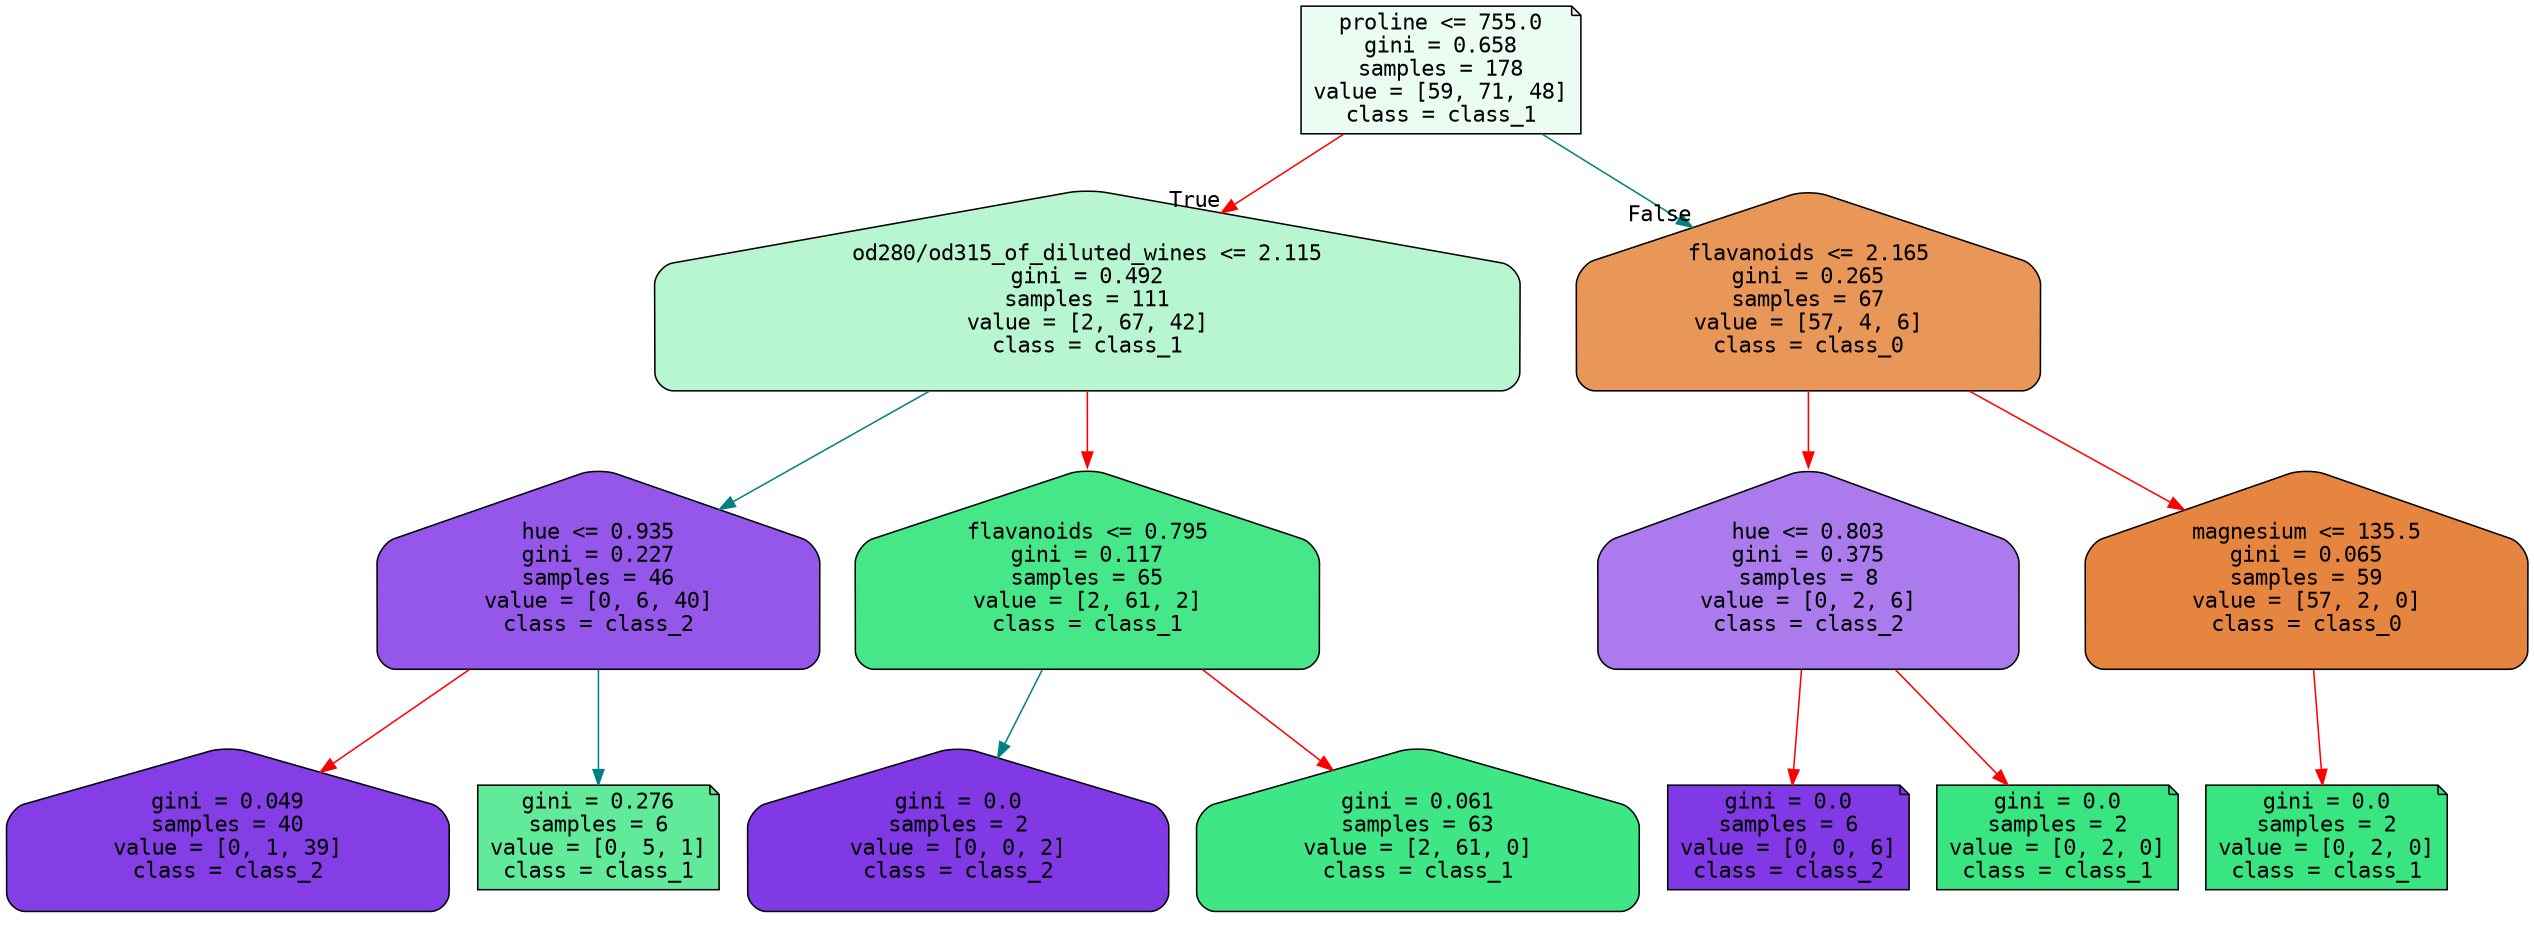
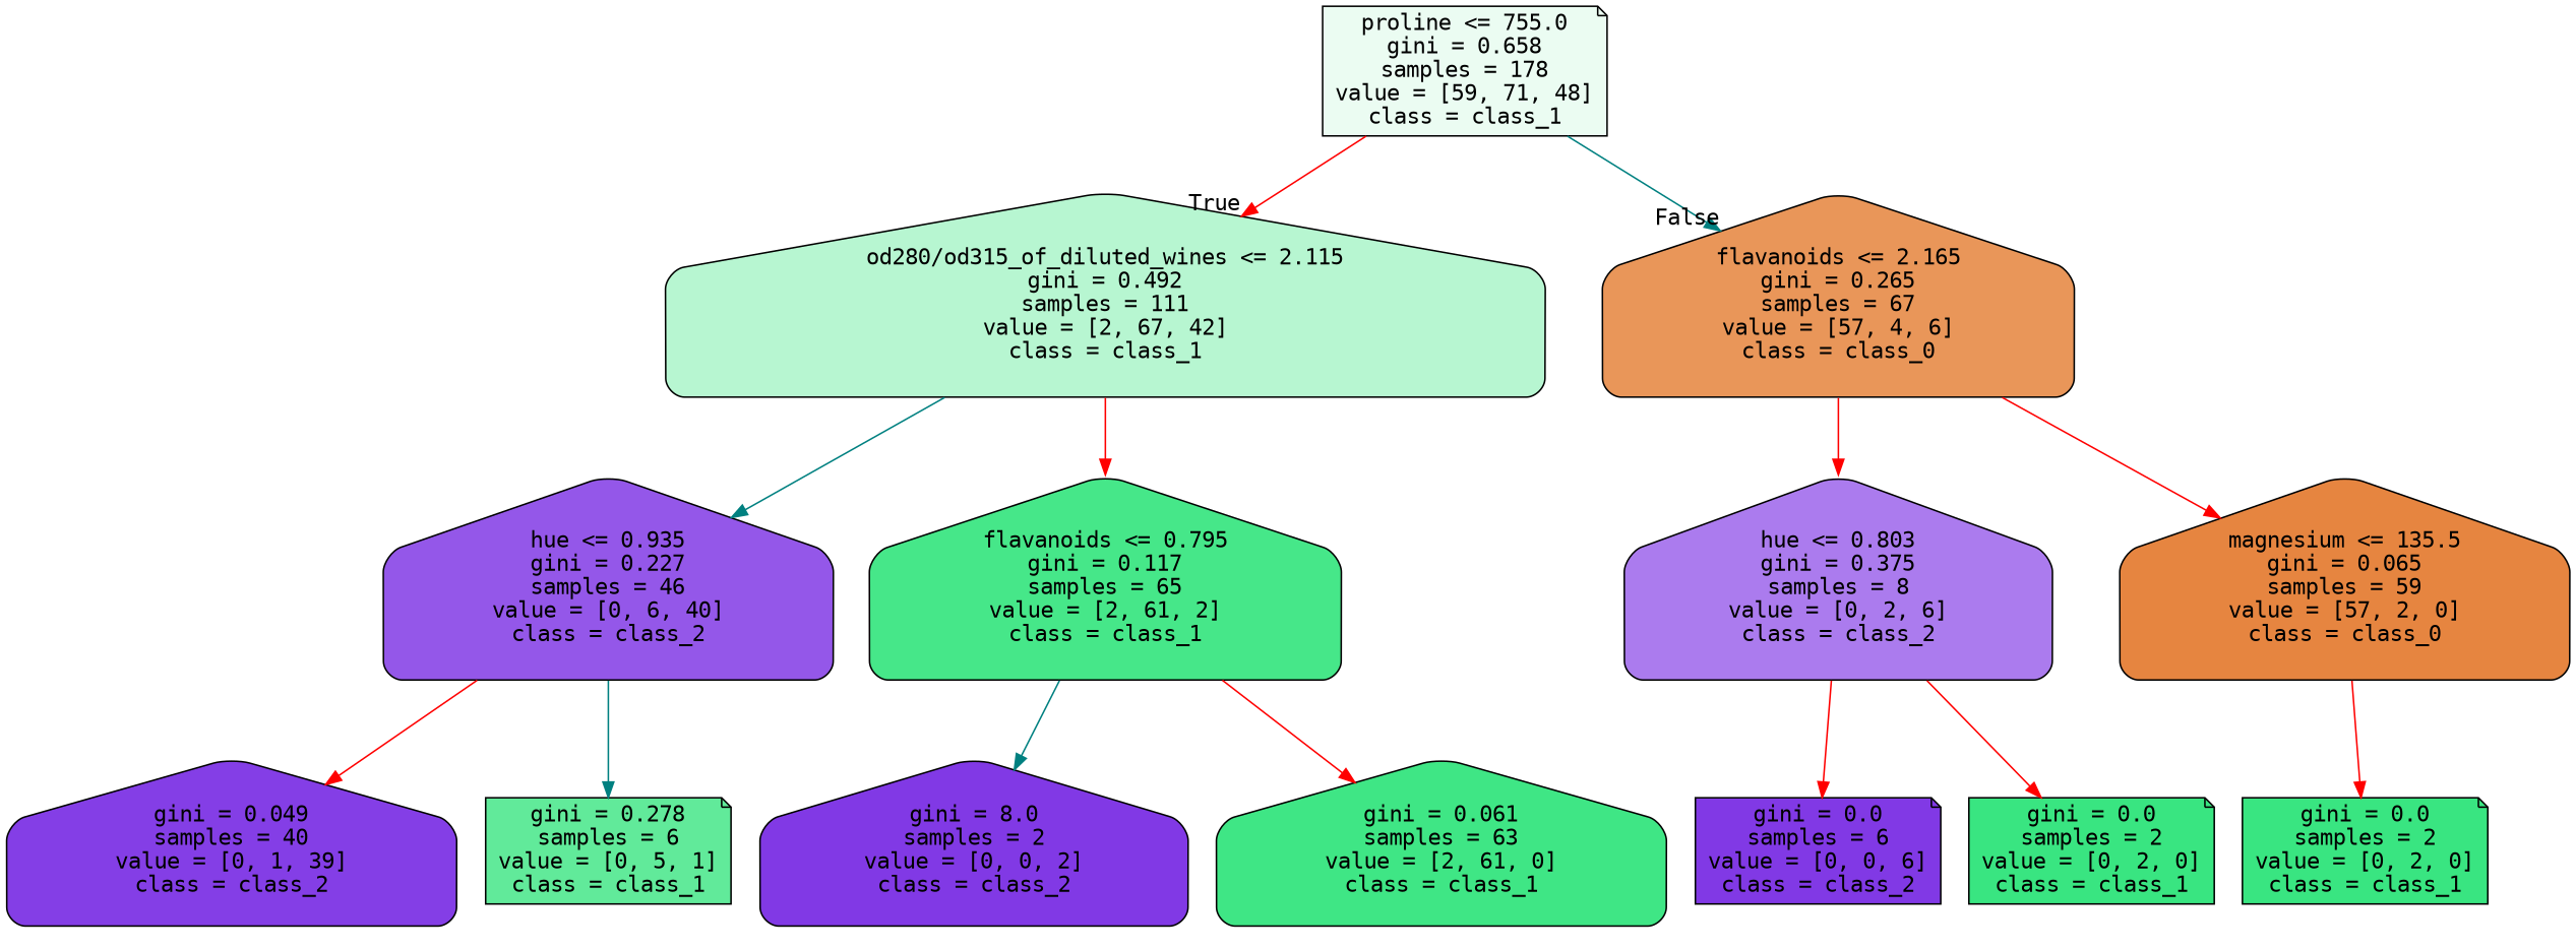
  digraph {
    fontname="DejaVu Sans Mono"
    node [color=black fillcolor="#8139e5" fontname="DejaVu Sans Mono" shape=house style="filled, rounded"]
    edge [color=red fontname="DejaVu Sans Mono"]
    n1 [fillcolor="#ebfcf2" label="proline <= 755.0\ngini = 0.658\nsamples = 178\nvalue = [59, 71, 48]\nclass = class_1" shape=note]
    n2 [fillcolor="#b7f6d1" label="od280/od315_of_diluted_wines <= 2.115\ngini = 0.492\nsamples = 111\nvalue = [2, 67, 42]\nclass = class_1"]
    n3 [fillcolor="#e99659" label="flavanoids <= 2.165\ngini = 0.265\nsamples = 67\nvalue = [57, 4, 6]\nclass = class_0"]
    n4 [fillcolor="#9457e9" label="hue <= 0.935\ngini = 0.227\nsamples = 46\nvalue = [0, 6, 40]\nclass = class_2"]
    n5 [fillcolor="#46e789" label="flavanoids <= 0.795\ngini = 0.117\nsamples = 65\nvalue = [2, 61, 2]\nclass = class_1"]
    n6 [fillcolor="#ab7bee" label="hue <= 0.803\ngini = 0.375\nsamples = 8\nvalue = [0, 2, 6]\nclass = class_2"]
    n7 [fillcolor="#e68540" label="magnesium <= 135.5\ngini = 0.065\nsamples = 59\nvalue = [57, 2, 0]\nclass = class_0"]
    n8 [fillcolor="#843ee6" label="gini = 0.049\nsamples = 40\nvalue = [0, 1, 39]\nclass = class_2"]
-   n9 [fillcolor="#61ea9a" label="gini = 0.276\nsamples = 6\nvalue = [0, 5, 1]\nclass = class_1" shape=note]
-   n10 [label="gini = 0.0\nsamples = 2\nvalue = [0, 0, 2]\nclass = class_2"]
+   n9 [fillcolor="#61ea9a" label="gini = 0.278\nsamples = 6\nvalue = [0, 5, 1]\nclass = class_1" shape=note]
+   n10 [label="gini = 8.0\nsamples = 2\nvalue = [0, 0, 2]\nclass = class_2"]
    n11 [fillcolor="#3fe685" label="gini = 0.061\nsamples = 63\nvalue = [2, 61, 0]\nclass = class_1"]
    n12 [label="gini = 0.0\nsamples = 6\nvalue = [0, 0, 6]\nclass = class_2" shape=note]
    n13 [fillcolor="#39e581" label="gini = 0.0\nsamples = 2\nvalue = [0, 2, 0]\nclass = class_1" shape=note]
    n14 [fillcolor="#39e581" label="gini = 0.0\nsamples = 2\nvalue = [0, 2, 0]\nclass = class_1" shape=note]
    n1 -> n2 [headlabel=True labelangle=45 labeldistance=2.5]
    n1 -> n3 [color=teal headlabel=False labelangle=-45 labeldistance=2.5]
    n2 -> n4 [color=teal]
    n2 -> n5
    n3 -> n6
    n3 -> n7
    n4 -> n8
    n4 -> n9 [color=teal]
    n5 -> n10 [color=teal]
    n5 -> n11
    n6 -> n12
    n6 -> n13
    n7 -> n14
  }
